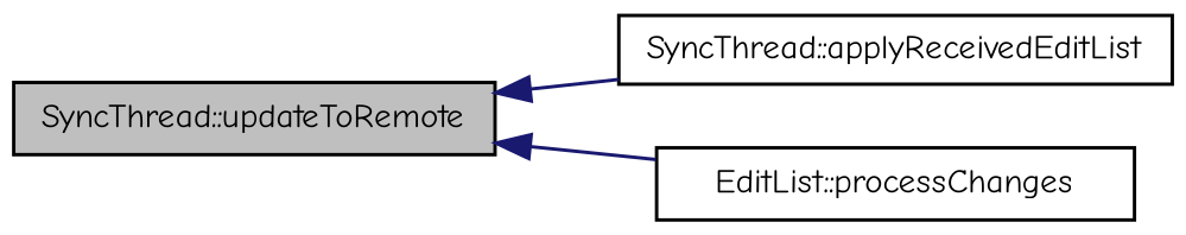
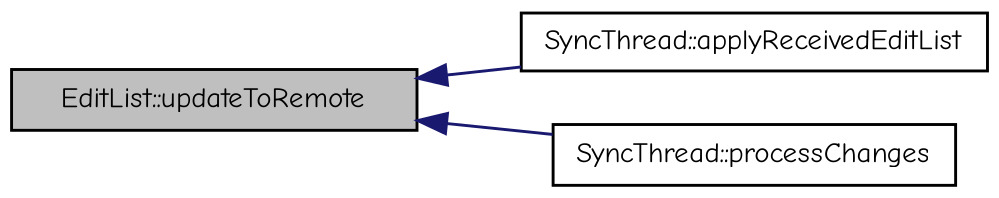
  digraph {
    fontname="Comic Neue"
    rankdir=LR
    node [color=black fillcolor=white fontname="Comic Neue" fontsize=10 shape=record style=filled]
    edge [color=midnightblue dir=back fontname="Comic Neue" fontsize=10 labelfontname="FreeSans.ttf" labelfontsize=10 style=solid]
-   n1 [fillcolor=grey75 fontcolor=black height=0.2 label="SyncThread::updateToRemote" width=0.4]
+   n1 [fillcolor=grey75 fontcolor=black height=0.2 label="EditList::updateToRemote" width=0.4]
    n2 [height=0.2 label="SyncThread::applyReceivedEditList" width=0.4]
-   n3 [height=0.2 label="EditList::processChanges" width=0.4]
+   n3 [height=0.2 label="SyncThread::processChanges" width=0.4]
    n1 -> n2
    n1 -> n3
  }
